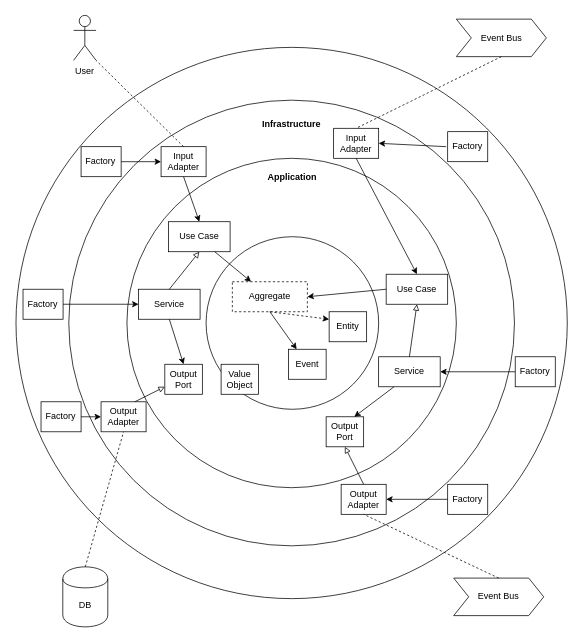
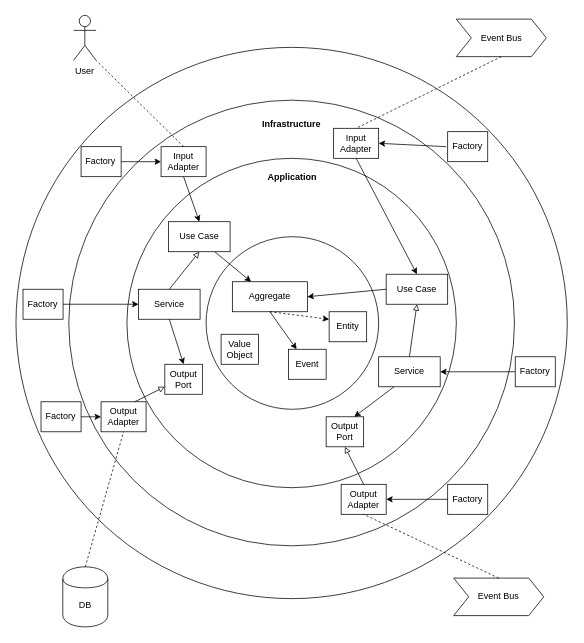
  <mxCell id="0" />
  <mxCell id="1" parent="0" />
  <mxCell id="2" value="" style="ellipse;whiteSpace=wrap;html=1;aspect=fixed;" parent="1" vertex="1"><mxGeometry x="20.62" y="62.62" width="734.75" height="734.75" as="geometry" /></mxCell>
  <mxCell id="3" value="" style="ellipse;whiteSpace=wrap;html=1;aspect=fixed;" parent="1" vertex="1"><mxGeometry x="91" y="133" width="594" height="594" as="geometry" /></mxCell>
  <mxCell id="4" value="" style="ellipse;whiteSpace=wrap;html=1;aspect=fixed;" parent="1" vertex="1"><mxGeometry x="168.5" y="210.5" width="439" height="439" as="geometry" /></mxCell>
  <mxCell id="5" value="" style="ellipse;whiteSpace=wrap;html=1;aspect=fixed;" parent="1" vertex="1"><mxGeometry x="274" y="315" width="230" height="230" as="geometry" /></mxCell>
- <mxCell id="6" value="Aggregate" style="rounded=0;whiteSpace=wrap;html=1;dashed=1;" parent="1" vertex="1"><mxGeometry x="309" y="375" width="100" height="40" as="geometry" /></mxCell>
+ <mxCell id="6" value="Aggregate" style="rounded=0;whiteSpace=wrap;html=1;" parent="1" vertex="1"><mxGeometry x="309" y="375" width="100" height="40" as="geometry" /></mxCell>
  <mxCell id="7" value="Entity" style="rounded=0;whiteSpace=wrap;html=1;" parent="1" vertex="1"><mxGeometry x="438" y="415" width="50" height="40" as="geometry" /></mxCell>
- <mxCell id="8" value="Value &lt;br&gt;Object" style="rounded=0;whiteSpace=wrap;html=1;" parent="1" vertex="1"><mxGeometry x="294" y="485" width="50" height="40" as="geometry" /></mxCell>
+ <mxCell id="8" value="Value &lt;br&gt;Object" style="rounded=0;whiteSpace=wrap;html=1;" parent="1" vertex="1"><mxGeometry x="294" y="445" width="50" height="40" as="geometry" /></mxCell>
  <mxCell id="9" value="" style="endArrow=classic;html=1;exitX=0.5;exitY=1;exitDx=0;exitDy=0;" parent="1" source="6" target="53" edge="1"><mxGeometry width="50" height="50" relative="1" as="geometry"><mxPoint x="414" y="405" as="sourcePoint" /><mxPoint x="464" y="355" as="targetPoint" /></mxGeometry></mxCell>
  <mxCell id="10" value="" style="endArrow=classic;html=1;exitX=0.5;exitY=1;exitDx=0;exitDy=0;entryX=0;entryY=0.25;entryDx=0;entryDy=0;dashed=1;" parent="1" source="6" target="7" edge="1"><mxGeometry width="50" height="50" relative="1" as="geometry"><mxPoint x="414" y="405" as="sourcePoint" /><mxPoint x="464" y="355" as="targetPoint" /></mxGeometry></mxCell>
  <mxCell id="11" value="&lt;b&gt;Application&lt;/b&gt;" style="text;html=1;strokeColor=none;fillColor=none;align=center;verticalAlign=middle;whiteSpace=wrap;rounded=0;" parent="1" vertex="1"><mxGeometry x="369" y="225.5" width="40" height="20" as="geometry" /></mxCell>
  <mxCell id="12" value="&lt;b&gt;Infrastructure&lt;br&gt;&lt;/b&gt;" style="text;html=1;strokeColor=none;fillColor=none;align=center;verticalAlign=middle;whiteSpace=wrap;rounded=0;" parent="1" vertex="1"><mxGeometry x="368" y="155" width="40" height="20" as="geometry" /></mxCell>
  <mxCell id="13" value="Use Case" style="rounded=0;whiteSpace=wrap;html=1;" parent="1" vertex="1"><mxGeometry x="224" y="295" width="82" height="40" as="geometry" /></mxCell>
  <mxCell id="14" value="" style="endArrow=classic;html=1;exitX=0.75;exitY=1;exitDx=0;exitDy=0;entryX=0.25;entryY=0;entryDx=0;entryDy=0;" parent="1" source="13" target="6" edge="1"><mxGeometry width="50" height="50" relative="1" as="geometry"><mxPoint x="414" y="405" as="sourcePoint" /><mxPoint x="464" y="355" as="targetPoint" /></mxGeometry></mxCell>
  <mxCell id="15" value="Use Case" style="rounded=0;whiteSpace=wrap;html=1;" parent="1" vertex="1"><mxGeometry x="514" y="365" width="82" height="40" as="geometry" /></mxCell>
  <mxCell id="16" value="" style="endArrow=classic;html=1;exitX=0;exitY=0.5;exitDx=0;exitDy=0;entryX=1;entryY=0.5;entryDx=0;entryDy=0;" parent="1" source="15" target="6" edge="1"><mxGeometry width="50" height="50" relative="1" as="geometry"><mxPoint x="414" y="405" as="sourcePoint" /><mxPoint x="464" y="355" as="targetPoint" /></mxGeometry></mxCell>
  <mxCell id="17" value="Service" style="rounded=0;whiteSpace=wrap;html=1;" parent="1" vertex="1"><mxGeometry x="184" y="385" width="82" height="40" as="geometry" /></mxCell>
  <mxCell id="18" value="" style="endArrow=block;html=1;exitX=0.5;exitY=0;exitDx=0;exitDy=0;entryX=0.5;entryY=1;entryDx=0;entryDy=0;endFill=0;" parent="1" source="17" target="13" edge="1"><mxGeometry width="50" height="50" relative="1" as="geometry"><mxPoint x="414" y="405" as="sourcePoint" /><mxPoint x="464" y="355" as="targetPoint" /></mxGeometry></mxCell>
  <mxCell id="19" value="Service" style="rounded=0;whiteSpace=wrap;html=1;" parent="1" vertex="1"><mxGeometry x="504" y="475" width="82" height="40" as="geometry" /></mxCell>
  <mxCell id="20" value="" style="endArrow=block;html=1;exitX=0.5;exitY=0;exitDx=0;exitDy=0;entryX=0.5;entryY=1;entryDx=0;entryDy=0;endFill=0;" parent="1" source="19" target="15" edge="1"><mxGeometry width="50" height="50" relative="1" as="geometry"><mxPoint x="664" y="455" as="sourcePoint" /><mxPoint x="704" y="405" as="targetPoint" /></mxGeometry></mxCell>
  <mxCell id="21" value="Factory" style="rounded=0;whiteSpace=wrap;html=1;" parent="1" vertex="1"><mxGeometry x="30" y="385" width="53.38" height="40" as="geometry" /></mxCell>
  <mxCell id="22" value="Factory" style="rounded=0;whiteSpace=wrap;html=1;" parent="1" vertex="1"><mxGeometry x="686" y="475" width="53.38" height="40" as="geometry" /></mxCell>
  <mxCell id="23" value="" style="endArrow=classic;html=1;exitX=1;exitY=0.5;exitDx=0;exitDy=0;entryX=0;entryY=0.5;entryDx=0;entryDy=0;" parent="1" source="21" target="17" edge="1"><mxGeometry width="50" height="50" relative="1" as="geometry"><mxPoint x="254" y="435" as="sourcePoint" /><mxPoint x="304" y="385" as="targetPoint" /></mxGeometry></mxCell>
  <mxCell id="24" value="" style="endArrow=classic;html=1;exitX=0;exitY=0.5;exitDx=0;exitDy=0;entryX=1;entryY=0.5;entryDx=0;entryDy=0;" parent="1" source="22" target="19" edge="1"><mxGeometry width="50" height="50" relative="1" as="geometry"><mxPoint x="774" y="475" as="sourcePoint" /><mxPoint x="824" y="425" as="targetPoint" /></mxGeometry></mxCell>
  <mxCell id="25" value="Output&lt;br&gt;Adapter" style="rounded=0;whiteSpace=wrap;html=1;" parent="1" vertex="1"><mxGeometry x="134" y="535" width="60" height="40" as="geometry" /></mxCell>
  <mxCell id="26" value="Output&lt;br&gt;Adapter" style="rounded=0;whiteSpace=wrap;html=1;" parent="1" vertex="1"><mxGeometry x="454" y="645" width="60" height="40" as="geometry" /></mxCell>
  <mxCell id="27" value="Output&lt;br&gt;Port" style="rounded=0;whiteSpace=wrap;html=1;" parent="1" vertex="1"><mxGeometry x="434" y="555" width="50" height="40" as="geometry" /></mxCell>
  <mxCell id="28" value="Output&lt;br&gt;Port" style="rounded=0;whiteSpace=wrap;html=1;" parent="1" vertex="1"><mxGeometry x="219" y="485" width="50" height="40" as="geometry" /></mxCell>
  <mxCell id="29" value="" style="endArrow=classic;html=1;exitX=0.5;exitY=1;exitDx=0;exitDy=0;entryX=0.5;entryY=0;entryDx=0;entryDy=0;" parent="1" source="17" target="28" edge="1"><mxGeometry width="50" height="50" relative="1" as="geometry"><mxPoint x="254" y="515" as="sourcePoint" /><mxPoint x="304" y="465" as="targetPoint" /></mxGeometry></mxCell>
  <mxCell id="30" value="" style="endArrow=classic;html=1;exitX=0.25;exitY=1;exitDx=0;exitDy=0;entryX=0.75;entryY=0;entryDx=0;entryDy=0;" parent="1" source="19" target="27" edge="1"><mxGeometry width="50" height="50" relative="1" as="geometry"><mxPoint x="739.38" y="645" as="sourcePoint" /><mxPoint x="802.38" y="665" as="targetPoint" /></mxGeometry></mxCell>
  <mxCell id="31" value="" style="endArrow=block;html=1;exitX=0.75;exitY=0;exitDx=0;exitDy=0;entryX=0;entryY=0.75;entryDx=0;entryDy=0;endFill=0;" parent="1" source="25" target="28" edge="1"><mxGeometry width="50" height="50" relative="1" as="geometry"><mxPoint x="224" y="525" as="sourcePoint" /><mxPoint x="264" y="475" as="targetPoint" /></mxGeometry></mxCell>
  <mxCell id="32" value="DB" style="shape=cylinder;whiteSpace=wrap;html=1;boundedLbl=1;backgroundOutline=1;" parent="1" vertex="1"><mxGeometry x="83" y="755" width="60" height="80" as="geometry" /></mxCell>
  <mxCell id="33" value="" style="endArrow=none;dashed=1;html=1;exitX=0.5;exitY=0;exitDx=0;exitDy=0;entryX=0.5;entryY=1;entryDx=0;entryDy=0;" parent="1" source="32" target="25" edge="1"><mxGeometry width="50" height="50" relative="1" as="geometry"><mxPoint x="254" y="695" as="sourcePoint" /><mxPoint x="304" y="645" as="targetPoint" /></mxGeometry></mxCell>
  <mxCell id="34" value="Event Bus" style="shape=step;perimeter=stepPerimeter;whiteSpace=wrap;html=1;fixedSize=1;" parent="1" vertex="1"><mxGeometry x="604" y="770" width="120" height="50" as="geometry" /></mxCell>
  <mxCell id="35" value="" style="endArrow=none;dashed=1;html=1;entryX=0.5;entryY=1;entryDx=0;entryDy=0;exitX=0.5;exitY=0;exitDx=0;exitDy=0;" parent="1" source="34" target="26" edge="1"><mxGeometry width="50" height="50" relative="1" as="geometry"><mxPoint x="-206" y="635" as="sourcePoint" /><mxPoint x="-156" y="585" as="targetPoint" /></mxGeometry></mxCell>
  <mxCell id="36" value="" style="endArrow=block;html=1;exitX=0.5;exitY=0;exitDx=0;exitDy=0;entryX=0.5;entryY=1;entryDx=0;entryDy=0;endFill=0;" parent="1" source="26" target="27" edge="1"><mxGeometry width="50" height="50" relative="1" as="geometry"><mxPoint x="189" y="545" as="sourcePoint" /><mxPoint x="298" y="465" as="targetPoint" /></mxGeometry></mxCell>
  <mxCell id="37" value="Factory" style="rounded=0;whiteSpace=wrap;html=1;" parent="1" vertex="1"><mxGeometry x="596" y="645" width="53.38" height="40" as="geometry" /></mxCell>
  <mxCell id="38" value="" style="endArrow=classic;html=1;exitX=0;exitY=0.5;exitDx=0;exitDy=0;entryX=1;entryY=0.5;entryDx=0;entryDy=0;" parent="1" source="37" target="26" edge="1"><mxGeometry width="50" height="50" relative="1" as="geometry"><mxPoint x="444" y="565" as="sourcePoint" /><mxPoint x="494" y="515" as="targetPoint" /></mxGeometry></mxCell>
  <mxCell id="39" value="Factory" style="rounded=0;whiteSpace=wrap;html=1;" parent="1" vertex="1"><mxGeometry x="54" y="535" width="53.38" height="40" as="geometry" /></mxCell>
  <mxCell id="40" value="" style="endArrow=classic;html=1;exitX=1;exitY=0.5;exitDx=0;exitDy=0;entryX=0;entryY=0.5;entryDx=0;entryDy=0;" parent="1" source="39" target="25" edge="1"><mxGeometry width="50" height="50" relative="1" as="geometry"><mxPoint x="93.38" y="415" as="sourcePoint" /><mxPoint x="194" y="415" as="targetPoint" /></mxGeometry></mxCell>
  <mxCell id="41" value="Factory" style="rounded=0;whiteSpace=wrap;html=1;" parent="1" vertex="1"><mxGeometry x="596" y="175" width="53.38" height="40" as="geometry" /></mxCell>
  <mxCell id="42" value="Input&lt;br&gt;Adapter" style="rounded=0;whiteSpace=wrap;html=1;" parent="1" vertex="1"><mxGeometry x="444" y="170.5" width="60" height="40" as="geometry" /></mxCell>
  <mxCell id="43" value="" style="endArrow=classic;html=1;entryX=1;entryY=0.5;entryDx=0;entryDy=0;" parent="1" target="42" edge="1"><mxGeometry width="50" height="50" relative="1" as="geometry"><mxPoint x="594" y="195" as="sourcePoint" /><mxPoint x="704" y="215" as="targetPoint" /></mxGeometry></mxCell>
  <mxCell id="44" value="" style="endArrow=classic;html=1;exitX=0.5;exitY=1;exitDx=0;exitDy=0;entryX=0.5;entryY=0;entryDx=0;entryDy=0;" parent="1" source="42" target="15" edge="1"><mxGeometry width="50" height="50" relative="1" as="geometry"><mxPoint x="706" y="515" as="sourcePoint" /><mxPoint x="606" y="515" as="targetPoint" /></mxGeometry></mxCell>
  <mxCell id="45" value="Event Bus" style="shape=step;perimeter=stepPerimeter;whiteSpace=wrap;html=1;fixedSize=1;" parent="1" vertex="1"><mxGeometry x="607.5" y="25" width="120" height="50" as="geometry" /></mxCell>
  <mxCell id="46" value="Factory" style="rounded=0;whiteSpace=wrap;html=1;" parent="1" vertex="1"><mxGeometry x="107.38" y="195" width="53.38" height="40" as="geometry" /></mxCell>
  <mxCell id="47" value="Input&lt;br&gt;Adapter" style="rounded=0;whiteSpace=wrap;html=1;" parent="1" vertex="1"><mxGeometry x="214" y="195" width="60" height="40" as="geometry" /></mxCell>
  <mxCell id="48" value="" style="endArrow=classic;html=1;entryX=0;entryY=0.5;entryDx=0;entryDy=0;exitX=1;exitY=0.5;exitDx=0;exitDy=0;" parent="1" source="46" target="47" edge="1"><mxGeometry width="50" height="50" relative="1" as="geometry"><mxPoint x="604" y="205" as="sourcePoint" /><mxPoint x="514" y="200.5" as="targetPoint" /></mxGeometry></mxCell>
  <mxCell id="49" value="" style="endArrow=classic;html=1;entryX=0.5;entryY=0;entryDx=0;entryDy=0;exitX=0.5;exitY=1;exitDx=0;exitDy=0;" parent="1" source="47" target="13" edge="1"><mxGeometry width="50" height="50" relative="1" as="geometry"><mxPoint x="614" y="215" as="sourcePoint" /><mxPoint x="524" y="210.5" as="targetPoint" /></mxGeometry></mxCell>
  <mxCell id="50" value="User" style="shape=umlActor;verticalLabelPosition=bottom;labelBackgroundColor=#ffffff;verticalAlign=top;html=1;outlineConnect=0;" parent="1" vertex="1"><mxGeometry x="97.38" y="20" width="30" height="60" as="geometry" /></mxCell>
  <mxCell id="51" value="" style="endArrow=none;dashed=1;html=1;exitX=0.5;exitY=0;exitDx=0;exitDy=0;entryX=1;entryY=1;entryDx=0;entryDy=0;entryPerimeter=0;" parent="1" source="47" target="50" edge="1"><mxGeometry width="50" height="50" relative="1" as="geometry"><mxPoint x="274" y="265" as="sourcePoint" /><mxPoint x="324" y="215" as="targetPoint" /></mxGeometry></mxCell>
  <mxCell id="52" value="" style="endArrow=none;dashed=1;html=1;exitX=0.5;exitY=1;exitDx=0;exitDy=0;entryX=0.5;entryY=0;entryDx=0;entryDy=0;" parent="1" source="45" target="42" edge="1"><mxGeometry width="50" height="50" relative="1" as="geometry"><mxPoint x="274" y="265" as="sourcePoint" /><mxPoint x="324" y="215" as="targetPoint" /></mxGeometry></mxCell>
  <mxCell id="53" value="Event" style="rounded=0;whiteSpace=wrap;html=1;" vertex="1" parent="1"><mxGeometry x="384" y="465" width="50" height="40" as="geometry" /></mxCell>
